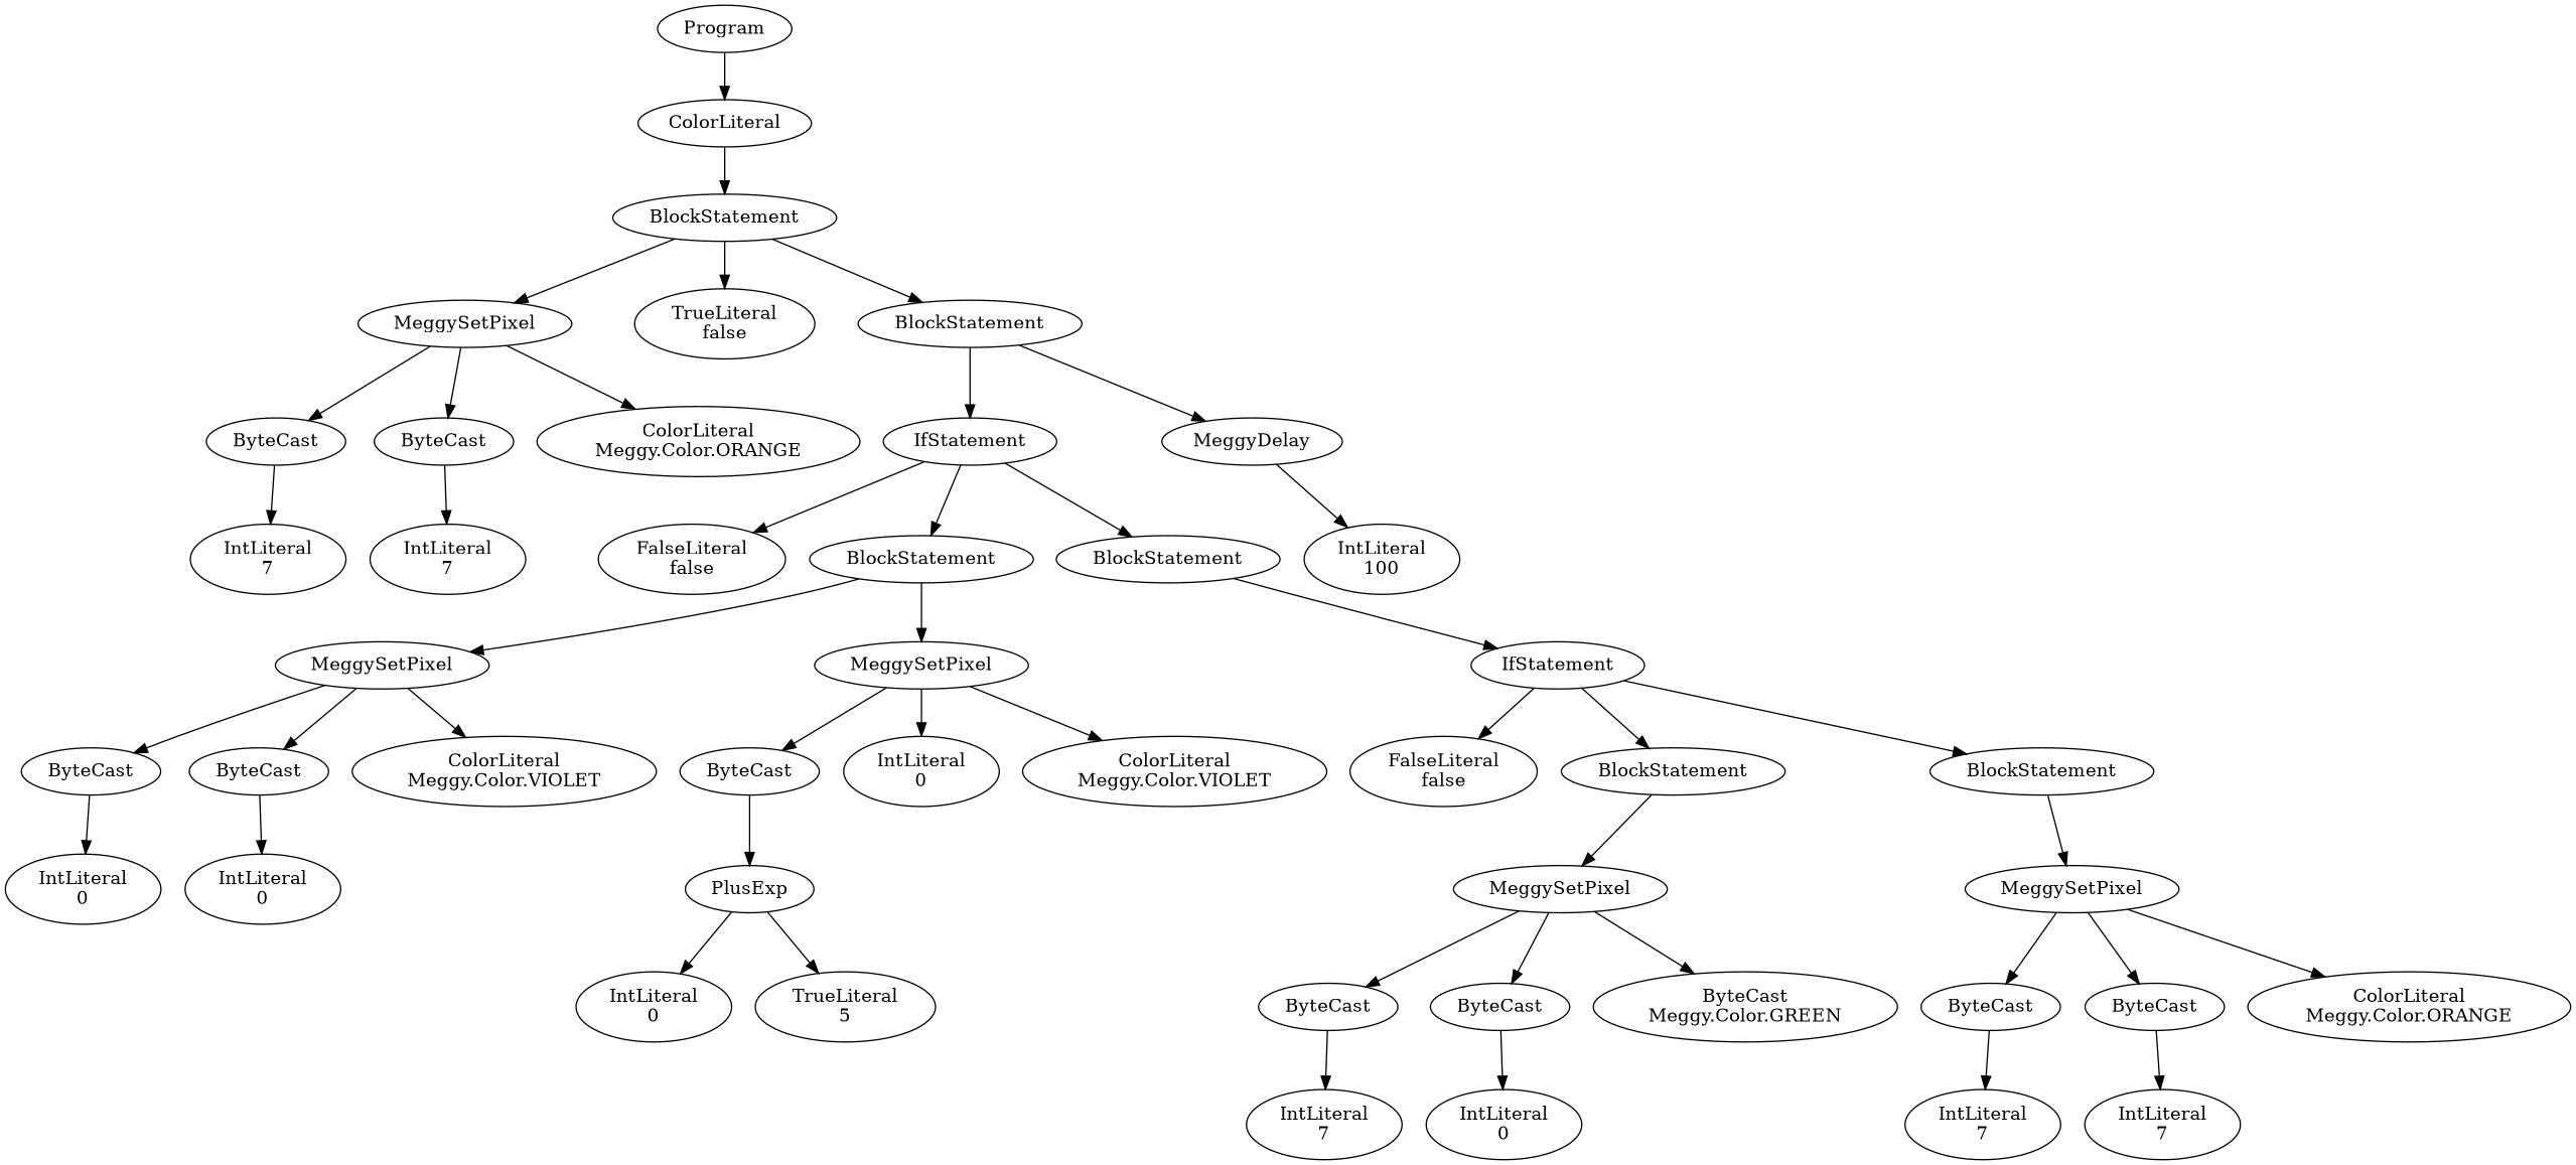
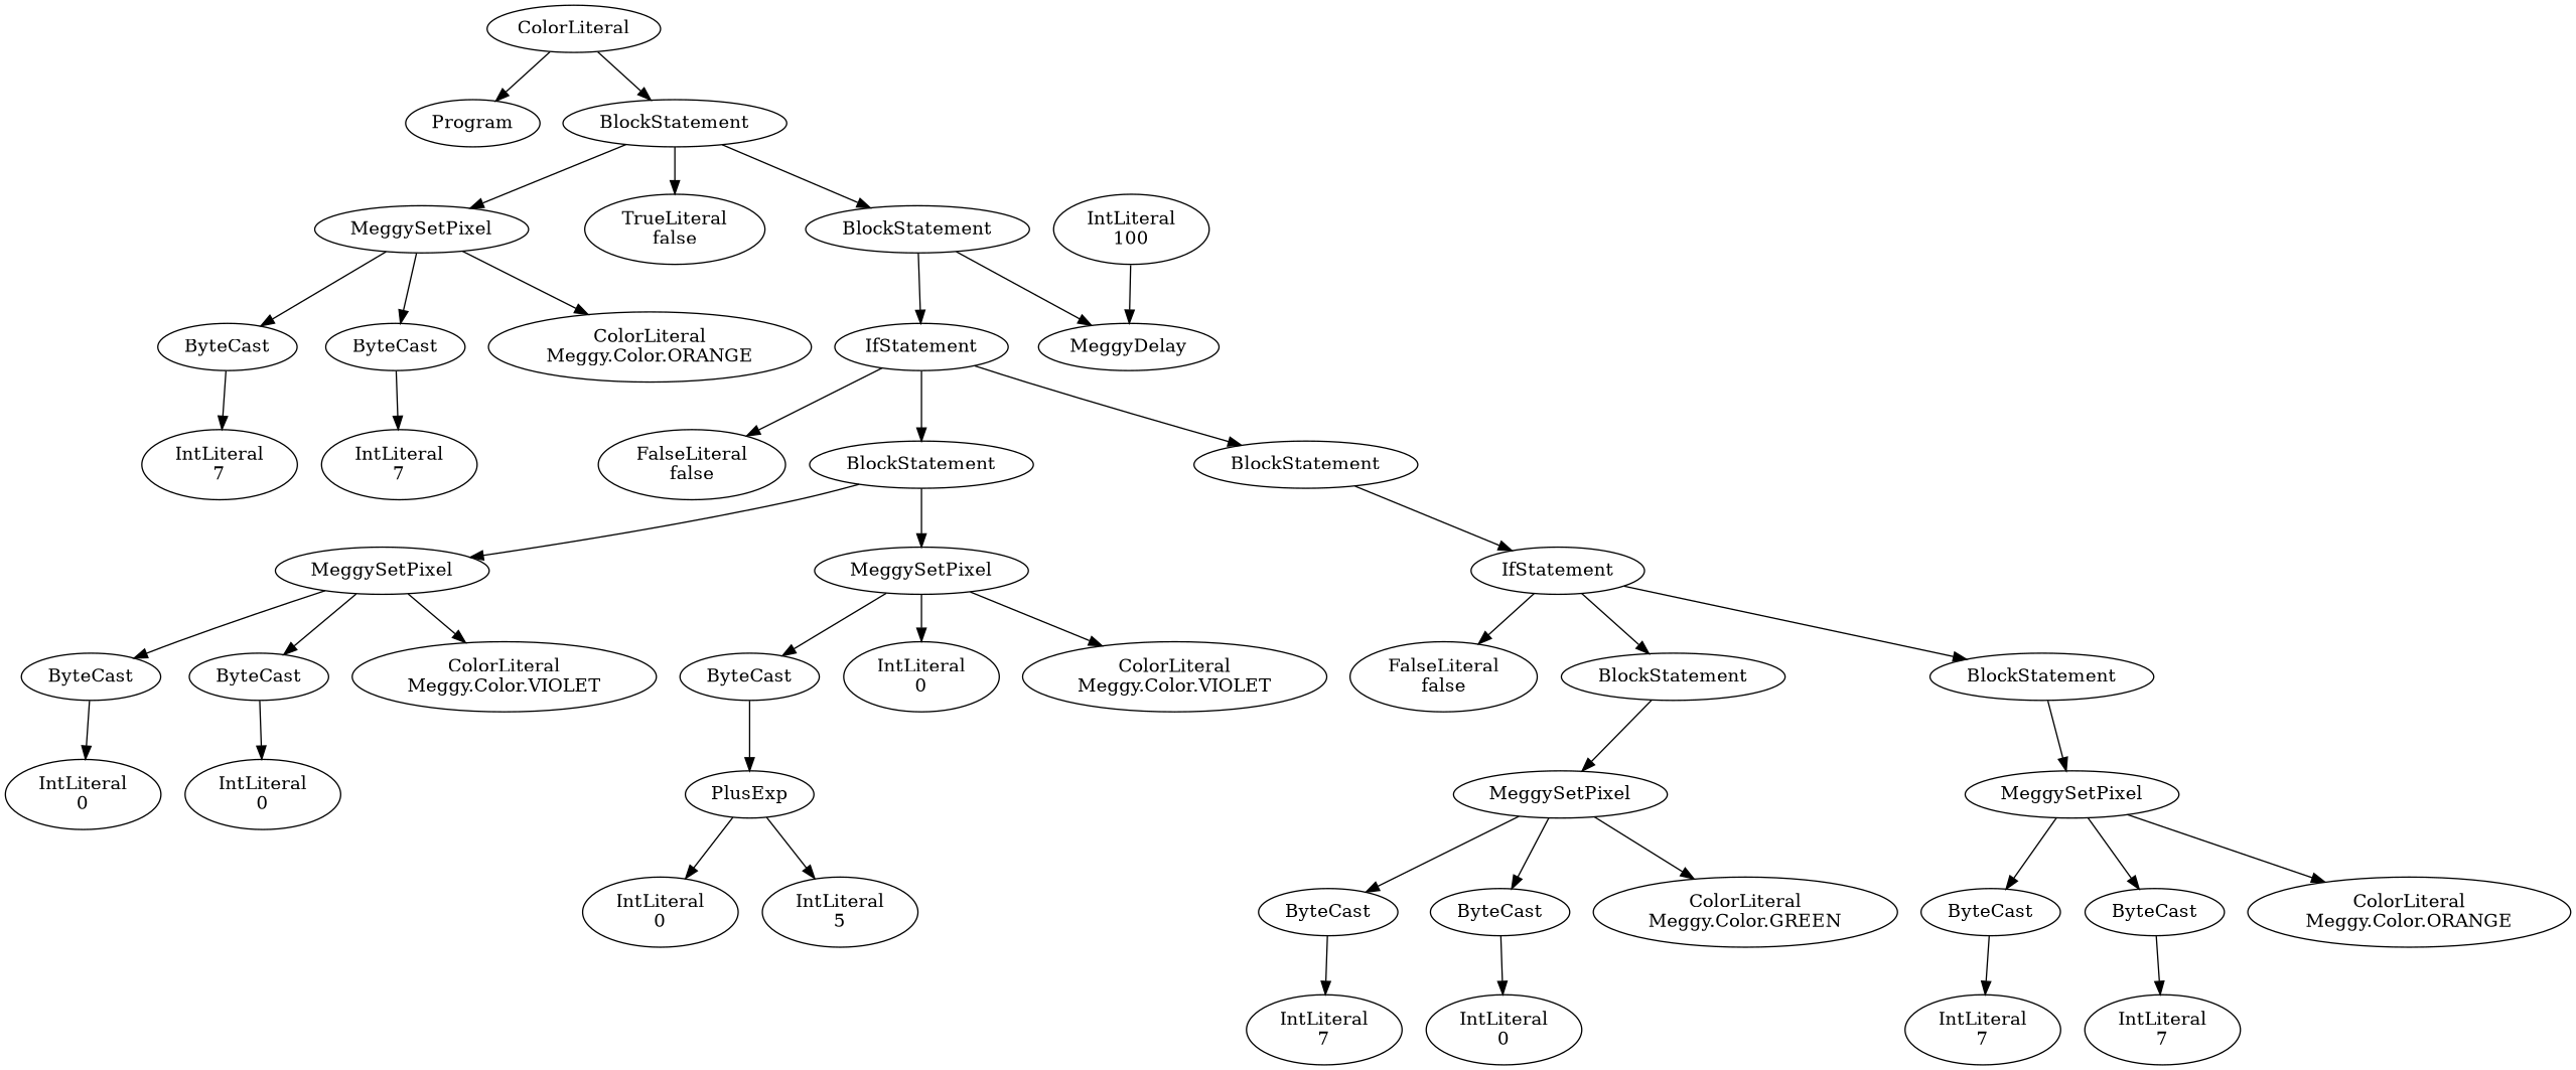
  digraph {
    n1 [label=Program]
    n2 [label=ColorLiteral]
    n3 [label=BlockStatement]
    n4 [label=MeggySetPixel]
    n5 [label="TrueLiteral\nfalse"]
    n6 [label=BlockStatement]
    n7 [label=ByteCast]
    n8 [label=ByteCast]
    n9 [label="ColorLiteral\nMeggy.Color.ORANGE"]
    n10 [label=IfStatement]
    n11 [label=MeggyDelay]
    n12 [label="IntLiteral\n7"]
    n13 [label="IntLiteral\n7"]
    n14 [label="FalseLiteral\nfalse"]
    n15 [label=BlockStatement]
    n16 [label=BlockStatement]
    n17 [label="IntLiteral\n100"]
    n18 [label=MeggySetPixel]
    n19 [label=MeggySetPixel]
    n20 [label=IfStatement]
    n21 [label=ByteCast]
    n22 [label=ByteCast]
    n23 [label="ColorLiteral\nMeggy.Color.VIOLET"]
    n24 [label=ByteCast]
    n25 [label="IntLiteral\n0"]
    n26 [label="ColorLiteral\nMeggy.Color.VIOLET"]
    n27 [label="IntLiteral\n0"]
    n28 [label="IntLiteral\n0"]
    n29 [label=PlusExp]
    n30 [label="IntLiteral\n0"]
-   n31 [label="TrueLiteral\n5"]
+   n31 [label="IntLiteral\n5"]
    n32 [label="FalseLiteral\nfalse"]
    n33 [label=BlockStatement]
    n34 [label=BlockStatement]
    n35 [label=MeggySetPixel]
    n36 [label=MeggySetPixel]
    n37 [label=ByteCast]
    n38 [label=ByteCast]
-   n39 [label="ByteCast\nMeggy.Color.GREEN"]
+   n39 [label="ColorLiteral\nMeggy.Color.GREEN"]
    n40 [label="IntLiteral\n7"]
    n41 [label="IntLiteral\n0"]
    n42 [label=ByteCast]
    n43 [label=ByteCast]
    n44 [label="ColorLiteral\nMeggy.Color.ORANGE"]
    n45 [label="IntLiteral\n7"]
    n46 [label="IntLiteral\n7"]
-   n1 -> n2
+   n2 -> n1
    n2 -> n3
    n3 -> n4
    n3 -> n5
    n3 -> n6
    n4 -> n7
    n4 -> n8
    n4 -> n9
    n6 -> n10
    n6 -> n11
    n7 -> n12
    n8 -> n13
    n10 -> n14
    n10 -> n15
    n10 -> n16
-   n11 -> n17
+   n17 -> n11
    n15 -> n18
    n15 -> n19
    n16 -> n20
    n18 -> n21
    n18 -> n22
    n18 -> n23
    n19 -> n24
    n19 -> n25
    n19 -> n26
    n20 -> n32
    n20 -> n33
    n20 -> n34
    n21 -> n27
    n22 -> n28
    n24 -> n29
    n29 -> n30
    n29 -> n31
    n33 -> n35
    n34 -> n36
    n35 -> n37
    n35 -> n38
    n35 -> n39
    n36 -> n42
    n36 -> n43
    n36 -> n44
    n37 -> n40
    n38 -> n41
    n42 -> n45
    n43 -> n46
  }
